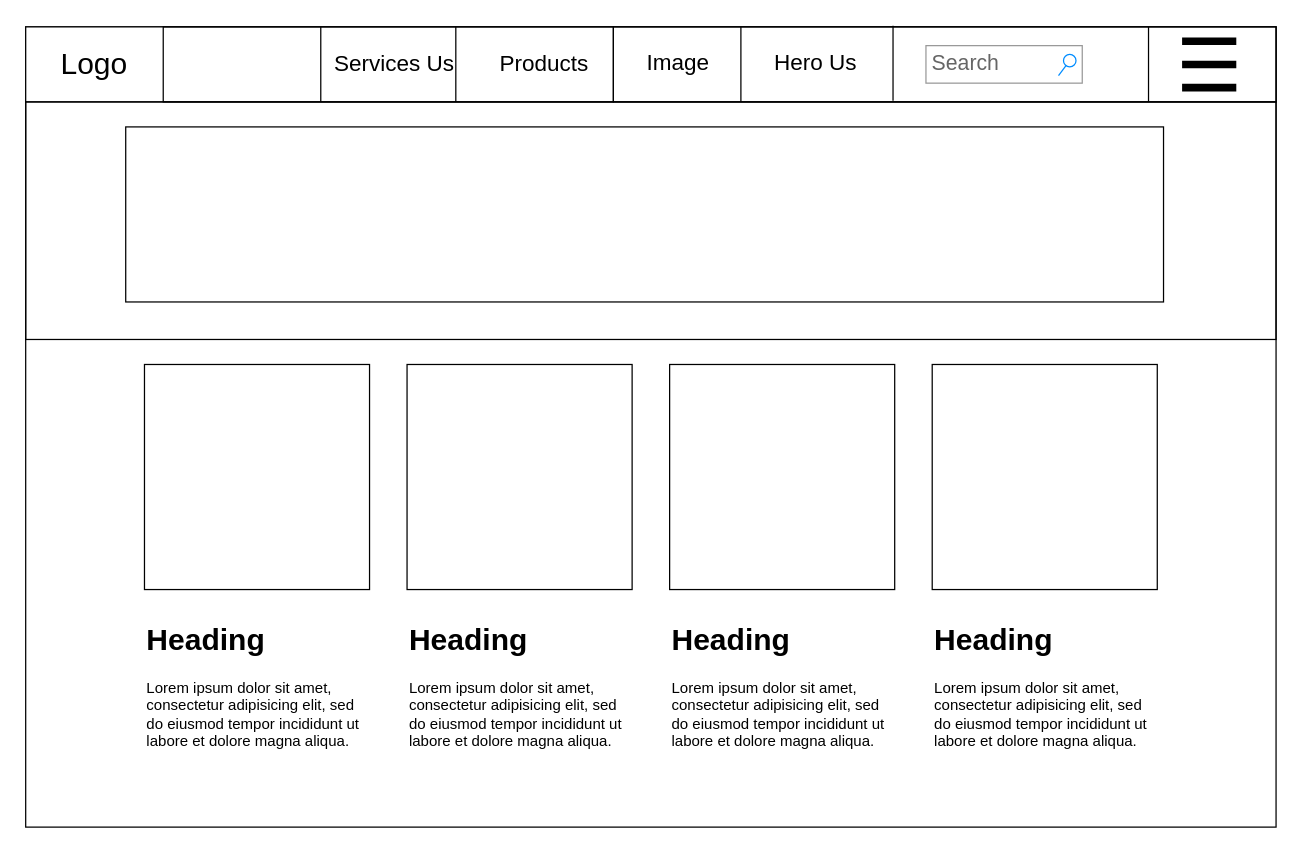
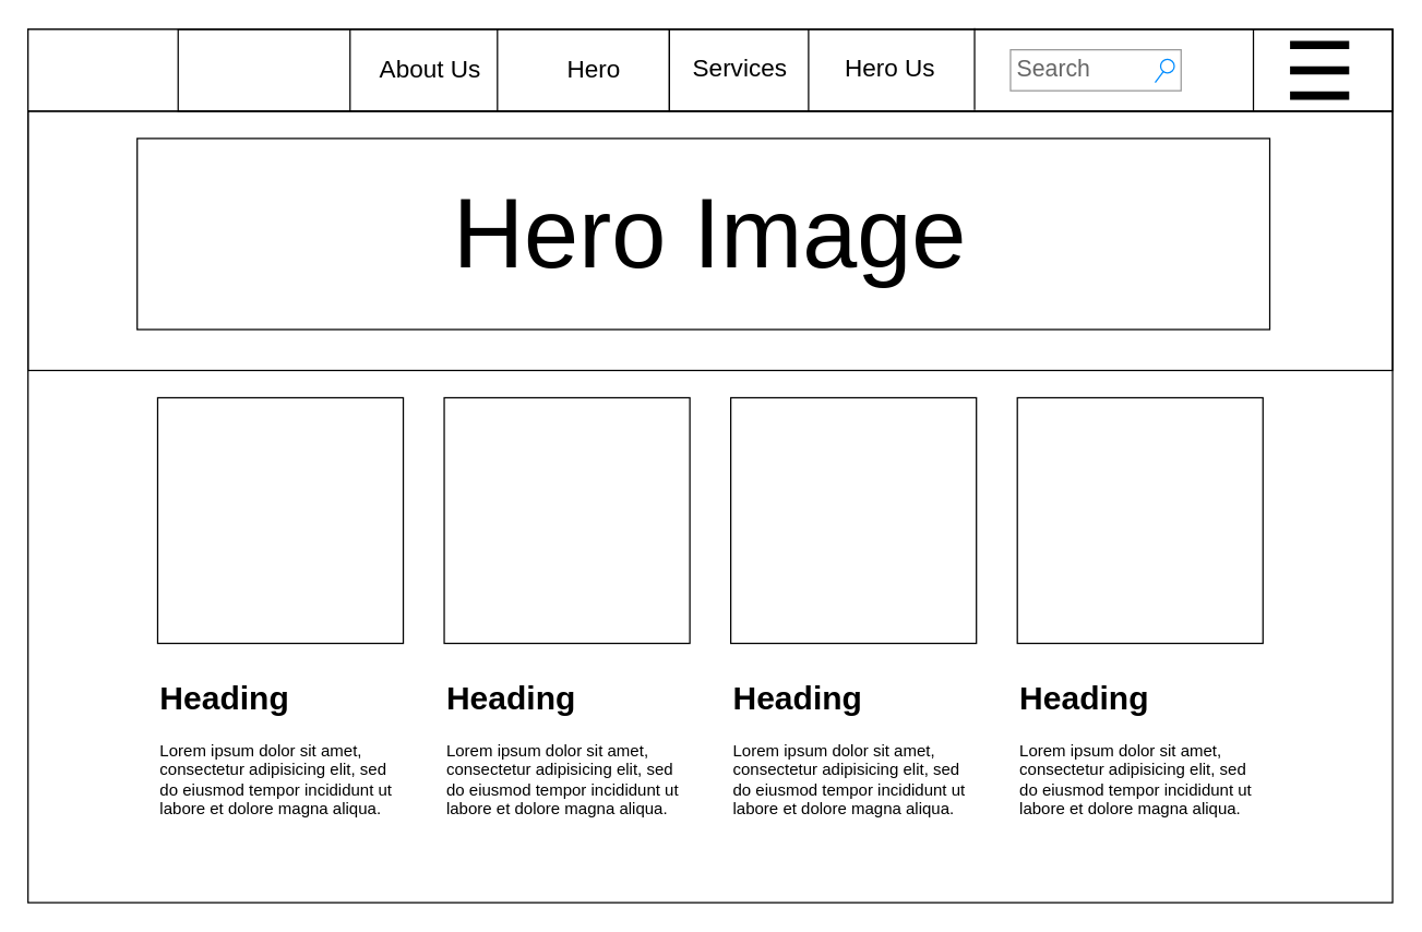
  <mxCell id="0" />
  <mxCell id="1" parent="0" />
  <mxCell id="2" value="" style="rounded=0;whiteSpace=wrap;html=1;" vertex="1" parent="1"><mxGeometry x="20" y="21" width="1000" height="640" as="geometry" /></mxCell>
  <mxCell id="3" value="" style="rounded=0;whiteSpace=wrap;html=1;" vertex="1" parent="1"><mxGeometry x="20" y="21" width="1000" height="60" as="geometry" /></mxCell>
  <mxCell id="4" value="" style="shape=process;whiteSpace=wrap;html=1;backgroundOutline=1;size=0.351;fillColor=none;" vertex="1" parent="1"><mxGeometry x="130" y="21" width="360" height="60" as="geometry" /></mxCell>
- <mxCell id="5" value="&lt;font style=&quot;font-size: 24px;&quot;&gt;Logo&lt;/font&gt;" style="text;html=1;align=center;verticalAlign=middle;whiteSpace=wrap;rounded=0;" vertex="1" parent="1"><mxGeometry x="20" y="21" width="110" height="60" as="geometry" /></mxCell>
  <mxCell id="6" value="" style="rounded=0;whiteSpace=wrap;html=1;fillColor=none;" vertex="1" parent="1"><mxGeometry x="20" y="81" width="1000" height="190" as="geometry" /></mxCell>
  <mxCell id="7" value="" style="shape=process;whiteSpace=wrap;html=1;backgroundOutline=1;fillColor=none;size=0.192;" vertex="1" parent="1"><mxGeometry x="490" y="21" width="530" height="60" as="geometry" /></mxCell>
- <mxCell id="8" value="&lt;font style=&quot;font-size: 18px;&quot;&gt;Services Us&lt;/font&gt;" style="text;html=1;align=center;verticalAlign=middle;whiteSpace=wrap;rounded=0;" vertex="1" parent="1"><mxGeometry x="255" y="21" width="120" height="60" as="geometry" /></mxCell>
- <mxCell id="9" value="&lt;font style=&quot;font-size: 18px;&quot;&gt;Products&lt;/font&gt;" style="text;html=1;align=center;verticalAlign=middle;whiteSpace=wrap;rounded=0;" vertex="1" parent="1"><mxGeometry x="375" y="21" width="120" height="60" as="geometry" /></mxCell>
- <mxCell id="10" value="&lt;font style=&quot;font-size: 18px;&quot;&gt;Image&lt;/font&gt;" style="text;html=1;align=center;verticalAlign=middle;whiteSpace=wrap;rounded=0;" vertex="1" parent="1"><mxGeometry x="487" y="20" width="110" height="60" as="geometry" /></mxCell>
+ <mxCell id="8" value="&lt;font style=&quot;font-size: 18px;&quot;&gt;About Us&lt;/font&gt;" style="text;html=1;align=center;verticalAlign=middle;whiteSpace=wrap;rounded=0;" vertex="1" parent="1"><mxGeometry x="255" y="21" width="120" height="60" as="geometry" /></mxCell>
+ <mxCell id="9" value="&lt;font style=&quot;font-size: 18px;&quot;&gt;Hero&lt;/font&gt;" style="text;html=1;align=center;verticalAlign=middle;whiteSpace=wrap;rounded=0;" vertex="1" parent="1"><mxGeometry x="375" y="21" width="120" height="60" as="geometry" /></mxCell>
+ <mxCell id="10" value="&lt;font style=&quot;font-size: 18px;&quot;&gt;Services&lt;/font&gt;" style="text;html=1;align=center;verticalAlign=middle;whiteSpace=wrap;rounded=0;" vertex="1" parent="1"><mxGeometry x="487" y="20" width="110" height="60" as="geometry" /></mxCell>
  <mxCell id="11" value="&lt;font style=&quot;font-size: 18px;&quot;&gt;Hero Us&lt;/font&gt;" style="text;html=1;align=center;verticalAlign=middle;whiteSpace=wrap;rounded=0;" vertex="1" parent="1"><mxGeometry x="597" y="20" width="110" height="60" as="geometry" /></mxCell>
  <mxCell id="12" value="" style="endArrow=none;html=1;rounded=0;" edge="1" parent="1"><mxGeometry width="50" height="50" relative="1" as="geometry"><mxPoint x="713.67" y="80" as="sourcePoint" /><mxPoint x="713.67" y="20" as="targetPoint" /></mxGeometry></mxCell>
  <mxCell id="13" value="Search" style="strokeWidth=1;shadow=0;dashed=0;align=center;html=1;shape=mxgraph.mockup.forms.searchBox;strokeColor=#999999;mainText=;strokeColor2=#008cff;fontColor=#666666;fontSize=17;align=left;spacingLeft=3;whiteSpace=wrap;" vertex="1" parent="1"><mxGeometry x="740" y="36" width="125" height="30" as="geometry" /></mxCell>
  <mxCell id="14" value="" style="html=1;verticalLabelPosition=bottom;align=center;labelBackgroundColor=#ffffff;verticalAlign=top;strokeWidth=6;strokeColor=default;shadow=0;dashed=0;shape=mxgraph.ios7.icons.most_viewed;pointerEvents=1;perimeterSpacing=0;" vertex="1" parent="1"><mxGeometry x="930" y="27.47" width="58.2" height="47.06" as="geometry" /></mxCell>
  <mxCell id="15" value="" style="whiteSpace=wrap;html=1;aspect=fixed;" vertex="1" parent="1"><mxGeometry x="115" y="291" width="180" height="180" as="geometry" /></mxCell>
  <mxCell id="16" value="&lt;h1 style=&quot;margin-top: 0px;&quot;&gt;Heading&lt;/h1&gt;&lt;p&gt;Lorem ipsum dolor sit amet, consectetur adipisicing elit, sed do eiusmod tempor incididunt ut labore et dolore magna aliqua.&lt;/p&gt;" style="text;html=1;whiteSpace=wrap;overflow=hidden;rounded=0;" vertex="1" parent="1"><mxGeometry x="115" y="491" width="180" height="120" as="geometry" /></mxCell>
  <mxCell id="17" value="&lt;h1 style=&quot;margin-top: 0px;&quot;&gt;Heading&lt;/h1&gt;&lt;p&gt;Lorem ipsum dolor sit amet, consectetur adipisicing elit, sed do eiusmod tempor incididunt ut labore et dolore magna aliqua.&lt;/p&gt;" style="text;html=1;whiteSpace=wrap;overflow=hidden;rounded=0;" vertex="1" parent="1"><mxGeometry x="325" y="491" width="180" height="120" as="geometry" /></mxCell>
  <mxCell id="18" value="" style="whiteSpace=wrap;html=1;aspect=fixed;" vertex="1" parent="1"><mxGeometry x="325" y="291" width="180" height="180" as="geometry" /></mxCell>
  <mxCell id="19" value="" style="whiteSpace=wrap;html=1;aspect=fixed;" vertex="1" parent="1"><mxGeometry x="535" y="291" width="180" height="180" as="geometry" /></mxCell>
  <mxCell id="20" value="&lt;h1 style=&quot;margin-top: 0px;&quot;&gt;Heading&lt;/h1&gt;&lt;p&gt;Lorem ipsum dolor sit amet, consectetur adipisicing elit, sed do eiusmod tempor incididunt ut labore et dolore magna aliqua.&lt;/p&gt;" style="text;html=1;whiteSpace=wrap;overflow=hidden;rounded=0;" vertex="1" parent="1"><mxGeometry x="535" y="491" width="180" height="120" as="geometry" /></mxCell>
  <mxCell id="21" value="" style="whiteSpace=wrap;html=1;aspect=fixed;" vertex="1" parent="1"><mxGeometry x="745" y="291" width="180" height="180" as="geometry" /></mxCell>
  <mxCell id="22" value="&lt;h1 style=&quot;margin-top: 0px;&quot;&gt;Heading&lt;/h1&gt;&lt;p&gt;Lorem ipsum dolor sit amet, consectetur adipisicing elit, sed do eiusmod tempor incididunt ut labore et dolore magna aliqua.&lt;/p&gt;" style="text;html=1;whiteSpace=wrap;overflow=hidden;rounded=0;" vertex="1" parent="1"><mxGeometry x="745" y="491" width="180" height="120" as="geometry" /></mxCell>
  <mxCell id="23" value="" style="rounded=0;whiteSpace=wrap;html=1;" vertex="1" parent="1"><mxGeometry x="100" y="101" width="830" height="140" as="geometry" /></mxCell>
+ <mxCell id="24" value="&lt;font style=&quot;font-size: 72px;&quot;&gt;Hero Image&lt;/font&gt;" style="text;html=1;align=center;verticalAlign=middle;whiteSpace=wrap;rounded=0;" vertex="1" parent="1"><mxGeometry x="330" y="121" width="380" height="100" as="geometry" /></mxCell>
